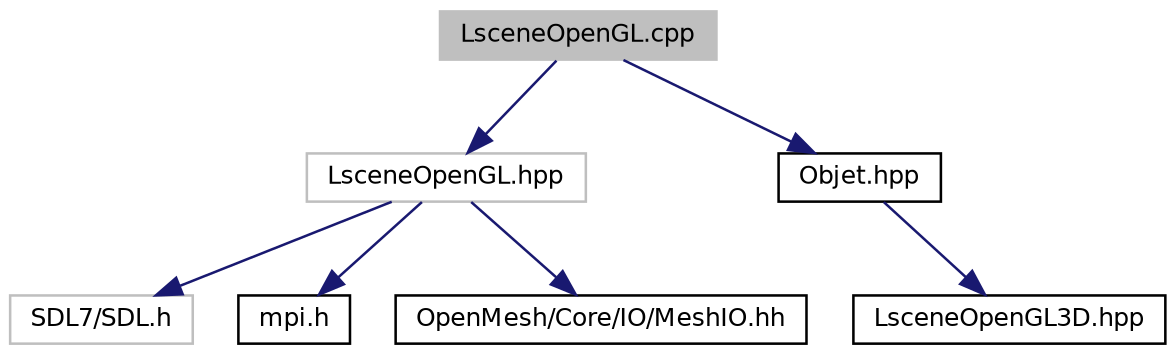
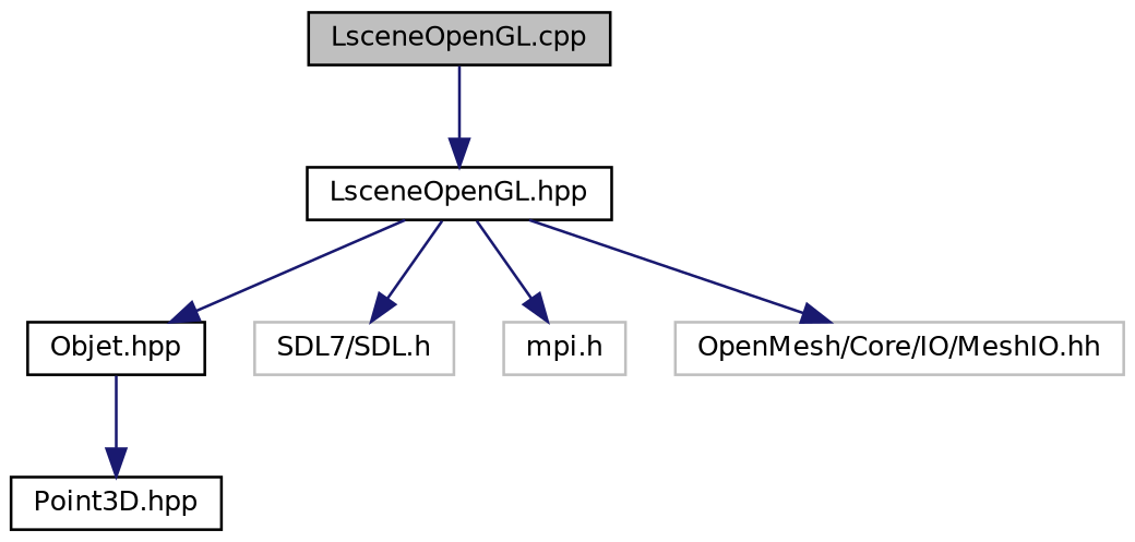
  digraph {
    node [color=black fillcolor=white fontname=Helvetica fontsize=10 shape=record style=filled]
    edge [color=midnightblue fontname=Helvetica fontsize=10 labelfontname=Helvetica labelfontsize=10 style=solid]
-   n1 [color=grey75 fillcolor=grey75 fontcolor=black height=0.2 label="LsceneOpenGL.cpp" width=0.4]
-   n2 [color=grey75 height=0.2 label="LsceneOpenGL.hpp" width=0.4]
+   n1 [fillcolor=grey75 fontcolor=black height=0.2 label="LsceneOpenGL.cpp" width=0.4]
+   n2 [height=0.2 label="LsceneOpenGL.hpp" width=0.4]
    n3 [height=0.2 label="Objet.hpp" width=0.4]
    n4 [color=grey75 height=0.2 label="SDL7/SDL.h" width=0.4]
-   n5 [height=0.2 label="mpi.h" width=0.4]
-   n6 [height=0.2 label="OpenMesh/Core/IO/MeshIO.hh" width=0.4]
-   n7 [height=0.2 label="LsceneOpenGL3D.hpp" width=0.4]
+   n5 [color=grey75 height=0.2 label="mpi.h" width=0.4]
+   n6 [color=grey75 height=0.2 label="OpenMesh/Core/IO/MeshIO.hh" width=0.4]
+   n7 [height=0.2 label="Point3D.hpp" width=0.4]
    n1 -> n2
-   n1 -> n3
+   n2 -> n3
    n2 -> n4
    n2 -> n5
    n2 -> n6
    n3 -> n7
  }
